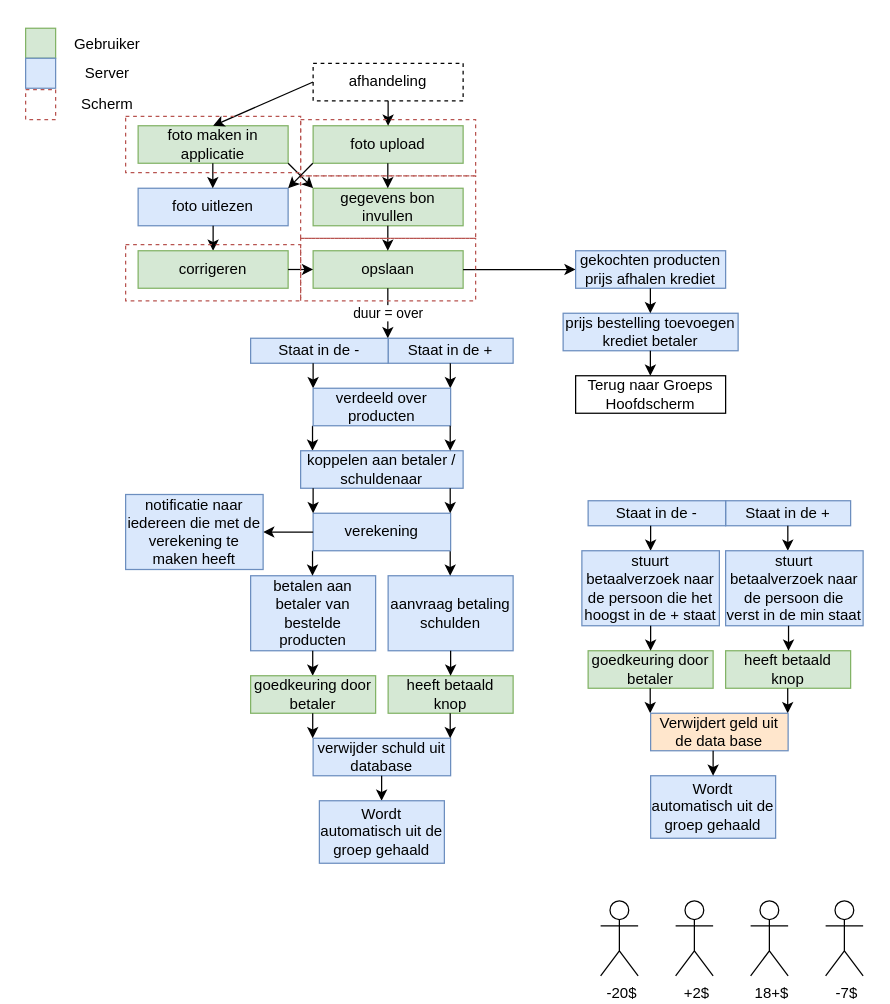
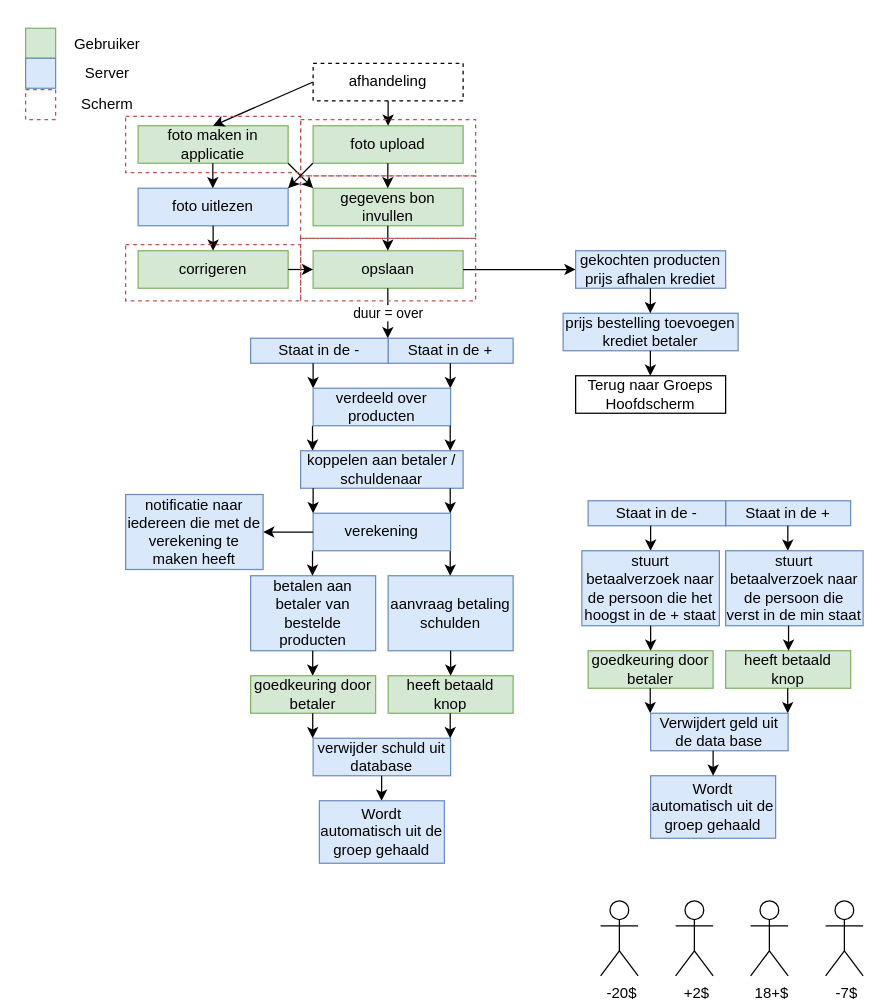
  <mxCell id="0" />
  <mxCell id="1" parent="0" />
  <mxCell id="2" value="afhandeling" style="rounded=0;whiteSpace=wrap;html=1;dashed=1;" parent="1" vertex="1"><mxGeometry x="250" y="50" width="120" height="30" as="geometry" /></mxCell>
  <mxCell id="3" value="foto maken in applicatie" style="rounded=0;whiteSpace=wrap;html=1;fillColor=#d5e8d4;strokeColor=#82b366;" parent="1" vertex="1"><mxGeometry x="110" y="100" width="120" height="30" as="geometry" /></mxCell>
  <mxCell id="4" value="foto upload" style="rounded=0;whiteSpace=wrap;html=1;fillColor=#d5e8d4;strokeColor=#82b366;" parent="1" vertex="1"><mxGeometry x="250" y="100" width="120" height="30" as="geometry" /></mxCell>
  <mxCell id="5" value="foto uitlezen" style="rounded=0;whiteSpace=wrap;html=1;fillColor=#dae8fc;strokeColor=#6c8ebf;" parent="1" vertex="1"><mxGeometry x="110" y="150" width="120" height="30" as="geometry" /></mxCell>
  <mxCell id="6" value="gegevens bon invullen" style="rounded=0;whiteSpace=wrap;html=1;fillColor=#d5e8d4;strokeColor=#82b366;" parent="1" vertex="1"><mxGeometry x="250" y="150" width="120" height="30" as="geometry" /></mxCell>
  <mxCell id="7" value="" style="endArrow=classic;html=1;rounded=0;exitX=0.5;exitY=1;exitDx=0;exitDy=0;" parent="1" source="2" target="4" edge="1"><mxGeometry width="50" height="50" relative="1" as="geometry"><mxPoint x="300" y="60" as="sourcePoint" /><mxPoint x="350" as="targetPoint" y="10" /></mxGeometry></mxCell>
  <mxCell id="8" value="" style="endArrow=classic;html=1;rounded=0;exitX=0.5;exitY=1;exitDx=0;exitDy=0;" parent="1" edge="1"><mxGeometry width="50" height="50" relative="1" as="geometry"><mxPoint x="309.76" y="130" as="sourcePoint" /><mxPoint x="309.76" y="150" as="targetPoint" /></mxGeometry></mxCell>
  <mxCell id="9" value="" style="endArrow=classic;html=1;rounded=0;exitX=0.5;exitY=1;exitDx=0;exitDy=0;" parent="1" edge="1"><mxGeometry width="50" height="50" relative="1" as="geometry"><mxPoint x="169.76" y="130" as="sourcePoint" /><mxPoint x="169.76" y="150" as="targetPoint" /></mxGeometry></mxCell>
  <mxCell id="10" value="" style="endArrow=classic;html=1;rounded=0;exitX=0;exitY=0.5;exitDx=0;exitDy=0;entryX=0.5;entryY=0;entryDx=0;entryDy=0;" parent="1" source="2" target="3" edge="1"><mxGeometry width="50" height="50" relative="1" as="geometry"><mxPoint x="300" y="100" as="sourcePoint" /><mxPoint x="350" y="50" as="targetPoint" /></mxGeometry></mxCell>
  <mxCell id="11" value="opslaan" style="rounded=0;whiteSpace=wrap;html=1;fillColor=#d5e8d4;strokeColor=#82b366;" parent="1" vertex="1"><mxGeometry x="250" y="200" width="120" height="30" as="geometry" /></mxCell>
  <mxCell id="12" value="" style="endArrow=classic;html=1;rounded=0;exitX=0.5;exitY=1;exitDx=0;exitDy=0;" parent="1" edge="1"><mxGeometry width="50" height="50" relative="1" as="geometry"><mxPoint x="309.76" y="180" as="sourcePoint" /><mxPoint x="309.76" y="200" as="targetPoint" /></mxGeometry></mxCell>
  <mxCell id="13" value="" style="endArrow=classic;html=1;rounded=0;exitX=1;exitY=1;exitDx=0;exitDy=0;entryX=0;entryY=0;entryDx=0;entryDy=0;" parent="1" source="3" target="6" edge="1"><mxGeometry width="50" height="50" relative="1" as="geometry"><mxPoint x="300" y="150" as="sourcePoint" /><mxPoint x="350" y="100" as="targetPoint" /></mxGeometry></mxCell>
  <mxCell id="14" value="" style="endArrow=classic;html=1;rounded=0;exitX=0.5;exitY=1;exitDx=0;exitDy=0;" parent="1" source="5" edge="1"><mxGeometry width="50" height="50" relative="1" as="geometry"><mxPoint x="220" y="190" as="sourcePoint" /><mxPoint x="170" y="200" as="targetPoint" /></mxGeometry></mxCell>
  <mxCell id="15" value="corrigeren" style="rounded=0;whiteSpace=wrap;html=1;fillColor=#d5e8d4;strokeColor=#82b366;" parent="1" vertex="1"><mxGeometry x="110" y="200" width="120" height="30" as="geometry" /></mxCell>
  <mxCell id="16" value="" style="endArrow=classic;html=1;rounded=0;exitX=1;exitY=0.5;exitDx=0;exitDy=0;entryX=0;entryY=0.5;entryDx=0;entryDy=0;" parent="1" source="15" target="11" edge="1"><mxGeometry width="50" height="50" relative="1" as="geometry"><mxPoint x="300" y="200" as="sourcePoint" /><mxPoint x="350" y="150" as="targetPoint" /></mxGeometry></mxCell>
  <mxCell id="17" value="Staat in de +" style="rounded=0;whiteSpace=wrap;html=1;fillColor=#dae8fc;strokeColor=#6c8ebf;" parent="1" vertex="1"><mxGeometry x="310" y="270" width="100" height="20" as="geometry" /></mxCell>
  <mxCell id="18" value="duur = over" style="endArrow=classic;html=1;rounded=0;exitX=0.25;exitY=1;exitDx=0;exitDy=0;entryX=1;entryY=0;entryDx=0;entryDy=0;" parent="1" edge="1"><mxGeometry width="50" height="50" relative="1" as="geometry"><mxPoint x="309.76" y="230" as="sourcePoint" /><mxPoint x="309.76" y="270" as="targetPoint" /></mxGeometry></mxCell>
  <mxCell id="19" value="Staat in de -" style="rounded=0;whiteSpace=wrap;html=1;fillColor=#dae8fc;strokeColor=#6c8ebf;" parent="1" vertex="1"><mxGeometry x="200" y="270" width="110" height="20" as="geometry" /></mxCell>
  <mxCell id="20" value="" style="endArrow=classic;html=1;rounded=0;exitX=0.5;exitY=1;exitDx=0;exitDy=0;" parent="1" edge="1"><mxGeometry width="50" height="50" relative="1" as="geometry"><mxPoint x="359.76" y="290" as="sourcePoint" /><mxPoint x="359.76" y="310" as="targetPoint" /></mxGeometry></mxCell>
  <mxCell id="21" value="" style="endArrow=classic;html=1;rounded=0;exitX=0.5;exitY=1;exitDx=0;exitDy=0;" parent="1" edge="1"><mxGeometry width="50" height="50" relative="1" as="geometry"><mxPoint x="250" y="290" as="sourcePoint" /><mxPoint x="250" y="310" as="targetPoint" /></mxGeometry></mxCell>
  <mxCell id="22" value="" style="endArrow=classic;html=1;rounded=0;exitX=0.5;exitY=1;exitDx=0;exitDy=0;" parent="1" edge="1"><mxGeometry width="50" height="50" relative="1" as="geometry"><mxPoint x="249.52" y="340" as="sourcePoint" /><mxPoint x="249.52" y="360" as="targetPoint" /></mxGeometry></mxCell>
  <mxCell id="23" value="koppelen aan betaler / schuldenaar" style="rounded=0;whiteSpace=wrap;html=1;fillColor=#dae8fc;strokeColor=#6c8ebf;" parent="1" vertex="1"><mxGeometry x="240" y="360" width="130" height="30" as="geometry" /></mxCell>
  <mxCell id="24" style="edgeStyle=orthogonalEdgeStyle;rounded=0;orthogonalLoop=1;jettySize=auto;html=1;exitX=0.5;exitY=0;exitDx=0;exitDy=0;" parent="1" source="25" edge="1"><mxGeometry relative="1" as="geometry"><mxPoint x="249.759" y="460.276" as="targetPoint" /></mxGeometry></mxCell>
  <mxCell id="25" value="betalen aan betaler van bestelde producten" style="rounded=0;whiteSpace=wrap;html=1;fillColor=#dae8fc;strokeColor=#6c8ebf;" parent="1" vertex="1"><mxGeometry x="200" y="460" width="100" height="60" as="geometry" /></mxCell>
  <mxCell id="26" value="" style="endArrow=classic;html=1;rounded=0;exitX=0.5;exitY=1;exitDx=0;exitDy=0;" parent="1" edge="1"><mxGeometry width="50" height="50" relative="1" as="geometry"><mxPoint x="249.52" y="440" as="sourcePoint" /><mxPoint x="249.52" y="460" as="targetPoint" /></mxGeometry></mxCell>
  <mxCell id="27" value="" style="endArrow=classic;html=1;rounded=0;exitX=0.5;exitY=1;exitDx=0;exitDy=0;" parent="1" edge="1"><mxGeometry width="50" height="50" relative="1" as="geometry"><mxPoint x="249.67" y="520" as="sourcePoint" /><mxPoint x="249.67" y="540" as="targetPoint" /></mxGeometry></mxCell>
  <mxCell id="28" value="goedkeuring door betaler" style="rounded=0;whiteSpace=wrap;html=1;fillColor=#d5e8d4;strokeColor=#82b366;" parent="1" vertex="1"><mxGeometry x="200" y="540" width="100" height="30" as="geometry" /></mxCell>
  <mxCell id="29" value="verwijder schuld uit database" style="rounded=0;whiteSpace=wrap;html=1;fillColor=#dae8fc;strokeColor=#6c8ebf;" parent="1" vertex="1"><mxGeometry x="250" y="590" width="110" height="30" as="geometry" /></mxCell>
  <mxCell id="30" value="" style="endArrow=classic;html=1;rounded=0;exitX=0.5;exitY=1;exitDx=0;exitDy=0;" parent="1" edge="1"><mxGeometry width="50" height="50" relative="1" as="geometry"><mxPoint x="249.67" y="570" as="sourcePoint" /><mxPoint x="249.67" y="590" as="targetPoint" /></mxGeometry></mxCell>
  <mxCell id="31" value="verdeeld over producten" style="rounded=0;whiteSpace=wrap;html=1;fillColor=#dae8fc;strokeColor=#6c8ebf;" parent="1" vertex="1"><mxGeometry x="250" y="310" width="110" height="30" as="geometry" /></mxCell>
  <mxCell id="32" value="" style="endArrow=classic;html=1;rounded=0;exitX=0.5;exitY=1;exitDx=0;exitDy=0;" parent="1" edge="1"><mxGeometry width="50" height="50" relative="1" as="geometry"><mxPoint x="359.67" y="340" as="sourcePoint" /><mxPoint x="359.67" y="360" as="targetPoint" /></mxGeometry></mxCell>
  <mxCell id="33" value="aanvraag betaling schulden" style="rounded=0;whiteSpace=wrap;html=1;fillColor=#dae8fc;strokeColor=#6c8ebf;" parent="1" vertex="1"><mxGeometry x="310" y="460" width="100" height="60" as="geometry" /></mxCell>
  <mxCell id="34" value="heeft betaald knop" style="rounded=0;whiteSpace=wrap;html=1;fillColor=#d5e8d4;strokeColor=#82b366;" parent="1" vertex="1"><mxGeometry x="310" y="540" width="100" height="30" as="geometry" /></mxCell>
  <mxCell id="35" value="" style="endArrow=classic;html=1;rounded=0;exitX=0.5;exitY=1;exitDx=0;exitDy=0;" parent="1" edge="1"><mxGeometry width="50" height="50" relative="1" as="geometry"><mxPoint x="359.67" y="440" as="sourcePoint" /><mxPoint x="359.67" y="460" as="targetPoint" /></mxGeometry></mxCell>
  <mxCell id="36" value="" style="endArrow=classic;html=1;rounded=0;exitX=0.5;exitY=1;exitDx=0;exitDy=0;" parent="1" edge="1"><mxGeometry width="50" height="50" relative="1" as="geometry"><mxPoint x="360" y="520" as="sourcePoint" /><mxPoint x="360" y="540" as="targetPoint" /></mxGeometry></mxCell>
  <mxCell id="37" value="" style="endArrow=classic;html=1;rounded=0;exitX=0.5;exitY=1;exitDx=0;exitDy=0;" parent="1" edge="1"><mxGeometry width="50" height="50" relative="1" as="geometry"><mxPoint x="359.67" y="570" as="sourcePoint" /><mxPoint x="359.67" y="590" as="targetPoint" /></mxGeometry></mxCell>
  <mxCell id="38" value="" style="endArrow=classic;html=1;rounded=0;exitX=1;exitY=0.5;exitDx=0;exitDy=0;entryX=0;entryY=0.5;entryDx=0;entryDy=0;" parent="1" source="11" target="40" edge="1"><mxGeometry width="50" height="50" relative="1" as="geometry"><mxPoint x="290" y="350" as="sourcePoint" /><mxPoint x="420" y="215" as="targetPoint" /></mxGeometry></mxCell>
  <mxCell id="39" value="prijs bestelling toevoegen krediet betaler" style="rounded=0;whiteSpace=wrap;html=1;fillColor=#dae8fc;strokeColor=#6c8ebf;" parent="1" vertex="1"><mxGeometry x="450" y="250" width="140" height="30" as="geometry" /></mxCell>
  <mxCell id="40" value="gekochten producten prijs afhalen krediet" style="rounded=0;whiteSpace=wrap;html=1;fillColor=#dae8fc;strokeColor=#6c8ebf;" parent="1" vertex="1"><mxGeometry x="460" y="200" width="120" height="30" as="geometry" /></mxCell>
  <mxCell id="41" value="" style="endArrow=classic;html=1;rounded=0;exitX=0.5;exitY=1;exitDx=0;exitDy=0;" parent="1" edge="1"><mxGeometry width="50" height="50" relative="1" as="geometry"><mxPoint x="519.8" y="230" as="sourcePoint" /><mxPoint x="519.8" y="250" as="targetPoint" /></mxGeometry></mxCell>
  <mxCell id="42" value="" style="endArrow=classic;html=1;rounded=0;exitX=0.5;exitY=1;exitDx=0;exitDy=0;" parent="1" edge="1"><mxGeometry width="50" height="50" relative="1" as="geometry"><mxPoint x="519.8" y="280" as="sourcePoint" /><mxPoint x="519.8" y="300" as="targetPoint" /></mxGeometry></mxCell>
  <mxCell id="43" value="Terug naar Groeps Hoofdscherm" style="rounded=0;whiteSpace=wrap;html=1;" parent="1" vertex="1"><mxGeometry x="460" y="300" width="120" height="30" as="geometry" /></mxCell>
  <mxCell id="44" value="" style="endArrow=classic;html=1;rounded=0;exitX=0.5;exitY=1;exitDx=0;exitDy=0;" parent="1" edge="1"><mxGeometry width="50" height="50" relative="1" as="geometry"><mxPoint x="304.8" y="620" as="sourcePoint" /><mxPoint x="304.8" y="640" as="targetPoint" /></mxGeometry></mxCell>
  <mxCell id="45" value="Wordt automatisch uit de groep gehaald" style="rounded=0;whiteSpace=wrap;html=1;fillColor=#dae8fc;strokeColor=#6c8ebf;" parent="1" vertex="1"><mxGeometry x="255" y="640" width="100" height="50" as="geometry" /></mxCell>
  <mxCell id="46" value="verekening" style="rounded=0;whiteSpace=wrap;html=1;fillColor=#dae8fc;strokeColor=#6c8ebf;" parent="1" vertex="1"><mxGeometry x="250" y="410" width="110" height="30" as="geometry" /></mxCell>
  <mxCell id="47" value="" style="endArrow=classic;html=1;rounded=0;exitX=0.5;exitY=1;exitDx=0;exitDy=0;" parent="1" edge="1"><mxGeometry width="50" height="50" relative="1" as="geometry"><mxPoint x="250" y="390" as="sourcePoint" /><mxPoint x="250" y="410" as="targetPoint" /></mxGeometry></mxCell>
  <mxCell id="48" value="" style="endArrow=classic;html=1;rounded=0;exitX=0.5;exitY=1;exitDx=0;exitDy=0;" parent="1" edge="1"><mxGeometry width="50" height="50" relative="1" as="geometry"><mxPoint x="359.67" y="390" as="sourcePoint" /><mxPoint x="359.67" y="410" as="targetPoint" /></mxGeometry></mxCell>
  <mxCell id="49" value="" style="endArrow=classic;html=1;rounded=0;exitX=0;exitY=0.5;exitDx=0;exitDy=0;" parent="1" source="46" edge="1"><mxGeometry width="50" height="50" relative="1" as="geometry"><mxPoint x="240" y="530" as="sourcePoint" /><mxPoint x="210" y="425" as="targetPoint" /></mxGeometry></mxCell>
  <mxCell id="50" value="notificatie naar iedereen die met de verekening te maken heeft" style="rounded=0;whiteSpace=wrap;html=1;fillColor=#dae8fc;strokeColor=#6c8ebf;" parent="1" vertex="1"><mxGeometry x="100" y="395" width="110" height="60" as="geometry" /></mxCell>
  <mxCell id="51" value="" style="rounded=0;whiteSpace=wrap;html=1;dashed=1;fillColor=none;fillStyle=cross-hatch;strokeColor=#b85450;" parent="1" vertex="1"><mxGeometry x="240" y="95" width="140" height="45" as="geometry" /></mxCell>
  <mxCell id="52" value="" style="rounded=0;whiteSpace=wrap;html=1;dashed=1;fillColor=none;fillStyle=cross-hatch;strokeColor=#b85450;" parent="1" vertex="1"><mxGeometry x="100" y="92.5" width="140" height="45" as="geometry" /></mxCell>
  <mxCell id="53" value="" style="rounded=0;whiteSpace=wrap;html=1;dashed=1;fillColor=none;fillStyle=cross-hatch;strokeColor=#b85450;" parent="1" vertex="1"><mxGeometry x="240" y="190" width="140" height="50" as="geometry" /></mxCell>
  <mxCell id="54" value="" style="whiteSpace=wrap;html=1;aspect=fixed;fillColor=#d5e8d4;strokeColor=#82b366;" parent="1" vertex="1"><mxGeometry x="20" y="22" width="24" height="24" as="geometry" /></mxCell>
  <mxCell id="55" value="" style="whiteSpace=wrap;html=1;aspect=fixed;fillColor=#dae8fc;strokeColor=#6c8ebf;" parent="1" vertex="1"><mxGeometry x="20" y="46" width="24" height="24" as="geometry" /></mxCell>
  <mxCell id="56" value="Gebruiker" style="text;html=1;align=center;verticalAlign=middle;resizable=0;points=[];autosize=1;strokeColor=none;fillColor=none;" parent="1" vertex="1"><mxGeometry x="45" y="20" width="80" height="30" as="geometry" /></mxCell>
  <mxCell id="57" value="Server" style="text;html=1;align=center;verticalAlign=middle;resizable=0;points=[];autosize=1;strokeColor=none;fillColor=none;" parent="1" vertex="1"><mxGeometry x="55" y="43" width="60" height="30" as="geometry" /></mxCell>
  <mxCell id="58" value="" style="whiteSpace=wrap;html=1;aspect=fixed;fillColor=none;strokeColor=#b85450;dashed=1;" parent="1" vertex="1"><mxGeometry x="20" y="71" width="24" height="24" as="geometry" /></mxCell>
  <mxCell id="59" value="Scherm" style="text;html=1;align=center;verticalAlign=middle;resizable=0;points=[];autosize=1;strokeColor=none;fillColor=none;" parent="1" vertex="1"><mxGeometry x="55" y="68" width="60" height="30" as="geometry" /></mxCell>
  <mxCell id="60" value="" style="rounded=0;whiteSpace=wrap;html=1;dashed=1;fillColor=none;fillStyle=cross-hatch;strokeColor=#b85450;" parent="1" vertex="1"><mxGeometry x="240" y="140" width="140" height="50" as="geometry" /></mxCell>
  <mxCell id="61" value="" style="rounded=0;whiteSpace=wrap;html=1;dashed=1;fillColor=none;fillStyle=cross-hatch;strokeColor=#b85450;" parent="1" vertex="1"><mxGeometry x="100" y="195" width="140" height="45" as="geometry" /></mxCell>
  <mxCell id="62" value="Staat in de +" style="rounded=0;whiteSpace=wrap;html=1;fillColor=#dae8fc;strokeColor=#6c8ebf;" vertex="1" parent="1"><mxGeometry x="580" y="400" width="100" height="20" as="geometry" /></mxCell>
  <mxCell id="63" value="Staat in de -" style="rounded=0;whiteSpace=wrap;html=1;fillColor=#dae8fc;strokeColor=#6c8ebf;" vertex="1" parent="1"><mxGeometry x="470" y="400" width="110" height="20" as="geometry" /></mxCell>
  <mxCell id="64" value="" style="endArrow=classic;html=1;rounded=0;exitX=0.5;exitY=1;exitDx=0;exitDy=0;" edge="1" parent="1"><mxGeometry width="50" height="50" relative="1" as="geometry"><mxPoint x="629.76" y="420" as="sourcePoint" /><mxPoint x="629.76" y="440" as="targetPoint" /></mxGeometry></mxCell>
  <mxCell id="65" value="" style="endArrow=classic;html=1;rounded=0;exitX=0.5;exitY=1;exitDx=0;exitDy=0;" edge="1" parent="1"><mxGeometry width="50" height="50" relative="1" as="geometry"><mxPoint x="520" y="420" as="sourcePoint" /><mxPoint x="520" y="440" as="targetPoint" /></mxGeometry></mxCell>
  <mxCell id="66" value="stuurt betaalverzoek naar de persoon die het hoogst in de + staat" style="rounded=0;whiteSpace=wrap;html=1;fillColor=#dae8fc;strokeColor=#6c8ebf;" vertex="1" parent="1"><mxGeometry x="465" y="440" width="110" height="60" as="geometry" /></mxCell>
  <mxCell id="67" value="stuurt betaalverzoek naar de persoon die verst in de min staat" style="rounded=0;whiteSpace=wrap;html=1;fillColor=#dae8fc;strokeColor=#6c8ebf;" vertex="1" parent="1"><mxGeometry x="580" y="440" width="110" height="60" as="geometry" /></mxCell>
  <mxCell id="68" value="goedkeuring door betaler" style="rounded=0;whiteSpace=wrap;html=1;fillColor=#d5e8d4;strokeColor=#82b366;" vertex="1" parent="1"><mxGeometry x="470" y="520" width="100" height="30" as="geometry" /></mxCell>
  <mxCell id="69" value="" style="endArrow=classic;html=1;rounded=0;exitX=0.5;exitY=1;exitDx=0;exitDy=0;" edge="1" parent="1"><mxGeometry width="50" height="50" relative="1" as="geometry"><mxPoint x="519.67" y="550" as="sourcePoint" /><mxPoint x="519.67" y="570" as="targetPoint" /></mxGeometry></mxCell>
  <mxCell id="70" value="heeft betaald knop" style="rounded=0;whiteSpace=wrap;html=1;fillColor=#d5e8d4;strokeColor=#82b366;" vertex="1" parent="1"><mxGeometry x="580" y="520" width="100" height="30" as="geometry" /></mxCell>
  <mxCell id="71" value="" style="endArrow=classic;html=1;rounded=0;exitX=0.5;exitY=1;exitDx=0;exitDy=0;" edge="1" parent="1"><mxGeometry width="50" height="50" relative="1" as="geometry"><mxPoint x="629.67" y="550" as="sourcePoint" /><mxPoint x="629.67" y="570" as="targetPoint" /></mxGeometry></mxCell>
  <mxCell id="72" value="" style="endArrow=classic;html=1;rounded=0;exitX=0.5;exitY=1;exitDx=0;exitDy=0;" edge="1" parent="1"><mxGeometry width="50" height="50" relative="1" as="geometry"><mxPoint x="520" y="500" as="sourcePoint" /><mxPoint x="520" y="520" as="targetPoint" /></mxGeometry></mxCell>
  <mxCell id="73" value="" style="endArrow=classic;html=1;rounded=0;exitX=0.5;exitY=1;exitDx=0;exitDy=0;" edge="1" parent="1"><mxGeometry width="50" height="50" relative="1" as="geometry"><mxPoint x="630.33" y="500" as="sourcePoint" /><mxPoint x="630.33" y="520" as="targetPoint" /></mxGeometry></mxCell>
- <mxCell id="74" value="Verwijdert geld uit de data base" style="rounded=0;whiteSpace=wrap;html=1;fillColor=#ffe6cc;strokeColor=#6c8ebf;" vertex="1" parent="1"><mxGeometry x="520" y="570" width="110" height="30" as="geometry" /></mxCell>
+ <mxCell id="74" value="Verwijdert geld uit de data base" style="rounded=0;whiteSpace=wrap;html=1;fillColor=#dae8fc;strokeColor=#6c8ebf;" vertex="1" parent="1"><mxGeometry x="520" y="570" width="110" height="30" as="geometry" /></mxCell>
  <mxCell id="75" value="Wordt automatisch uit de groep gehaald" style="rounded=0;whiteSpace=wrap;html=1;fillColor=#dae8fc;strokeColor=#6c8ebf;" vertex="1" parent="1"><mxGeometry x="520" y="620" width="100" height="50" as="geometry" /></mxCell>
  <mxCell id="76" value="" style="endArrow=classic;html=1;rounded=0;exitX=0.5;exitY=1;exitDx=0;exitDy=0;" edge="1" parent="1"><mxGeometry width="50" height="50" relative="1" as="geometry"><mxPoint x="570" y="600" as="sourcePoint" /><mxPoint x="570" y="620" as="targetPoint" /></mxGeometry></mxCell>
  <mxCell id="77" value="&amp;nbsp;+2$" style="shape=umlActor;verticalLabelPosition=bottom;verticalAlign=top;html=1;outlineConnect=0;" vertex="1" parent="1"><mxGeometry x="540" y="720" width="30" height="60" as="geometry" /></mxCell>
  <mxCell id="78" value="&amp;nbsp;-20$" style="shape=umlActor;verticalLabelPosition=bottom;verticalAlign=top;html=1;outlineConnect=0;" vertex="1" parent="1"><mxGeometry x="480" y="720" width="30" height="60" as="geometry" /></mxCell>
  <mxCell id="79" value="&amp;nbsp;18+$" style="shape=umlActor;verticalLabelPosition=bottom;verticalAlign=top;html=1;outlineConnect=0;" vertex="1" parent="1"><mxGeometry x="600" y="720" width="30" height="60" as="geometry" /></mxCell>
  <mxCell id="80" value="&amp;nbsp;-7$" style="shape=umlActor;verticalLabelPosition=bottom;verticalAlign=top;html=1;outlineConnect=0;" vertex="1" parent="1"><mxGeometry x="660" y="720" width="30" height="60" as="geometry" /></mxCell>
  <mxCell id="81" value="" style="endArrow=classic;html=1;rounded=0;exitX=0.5;exitY=1;exitDx=0;exitDy=0;entryX=1;entryY=0;entryDx=0;entryDy=0;" edge="1" parent="1" target="5"><mxGeometry width="50" height="50" relative="1" as="geometry"><mxPoint x="249.72" y="130" as="sourcePoint" /><mxPoint x="249.72" y="150" as="targetPoint" /></mxGeometry></mxCell>
